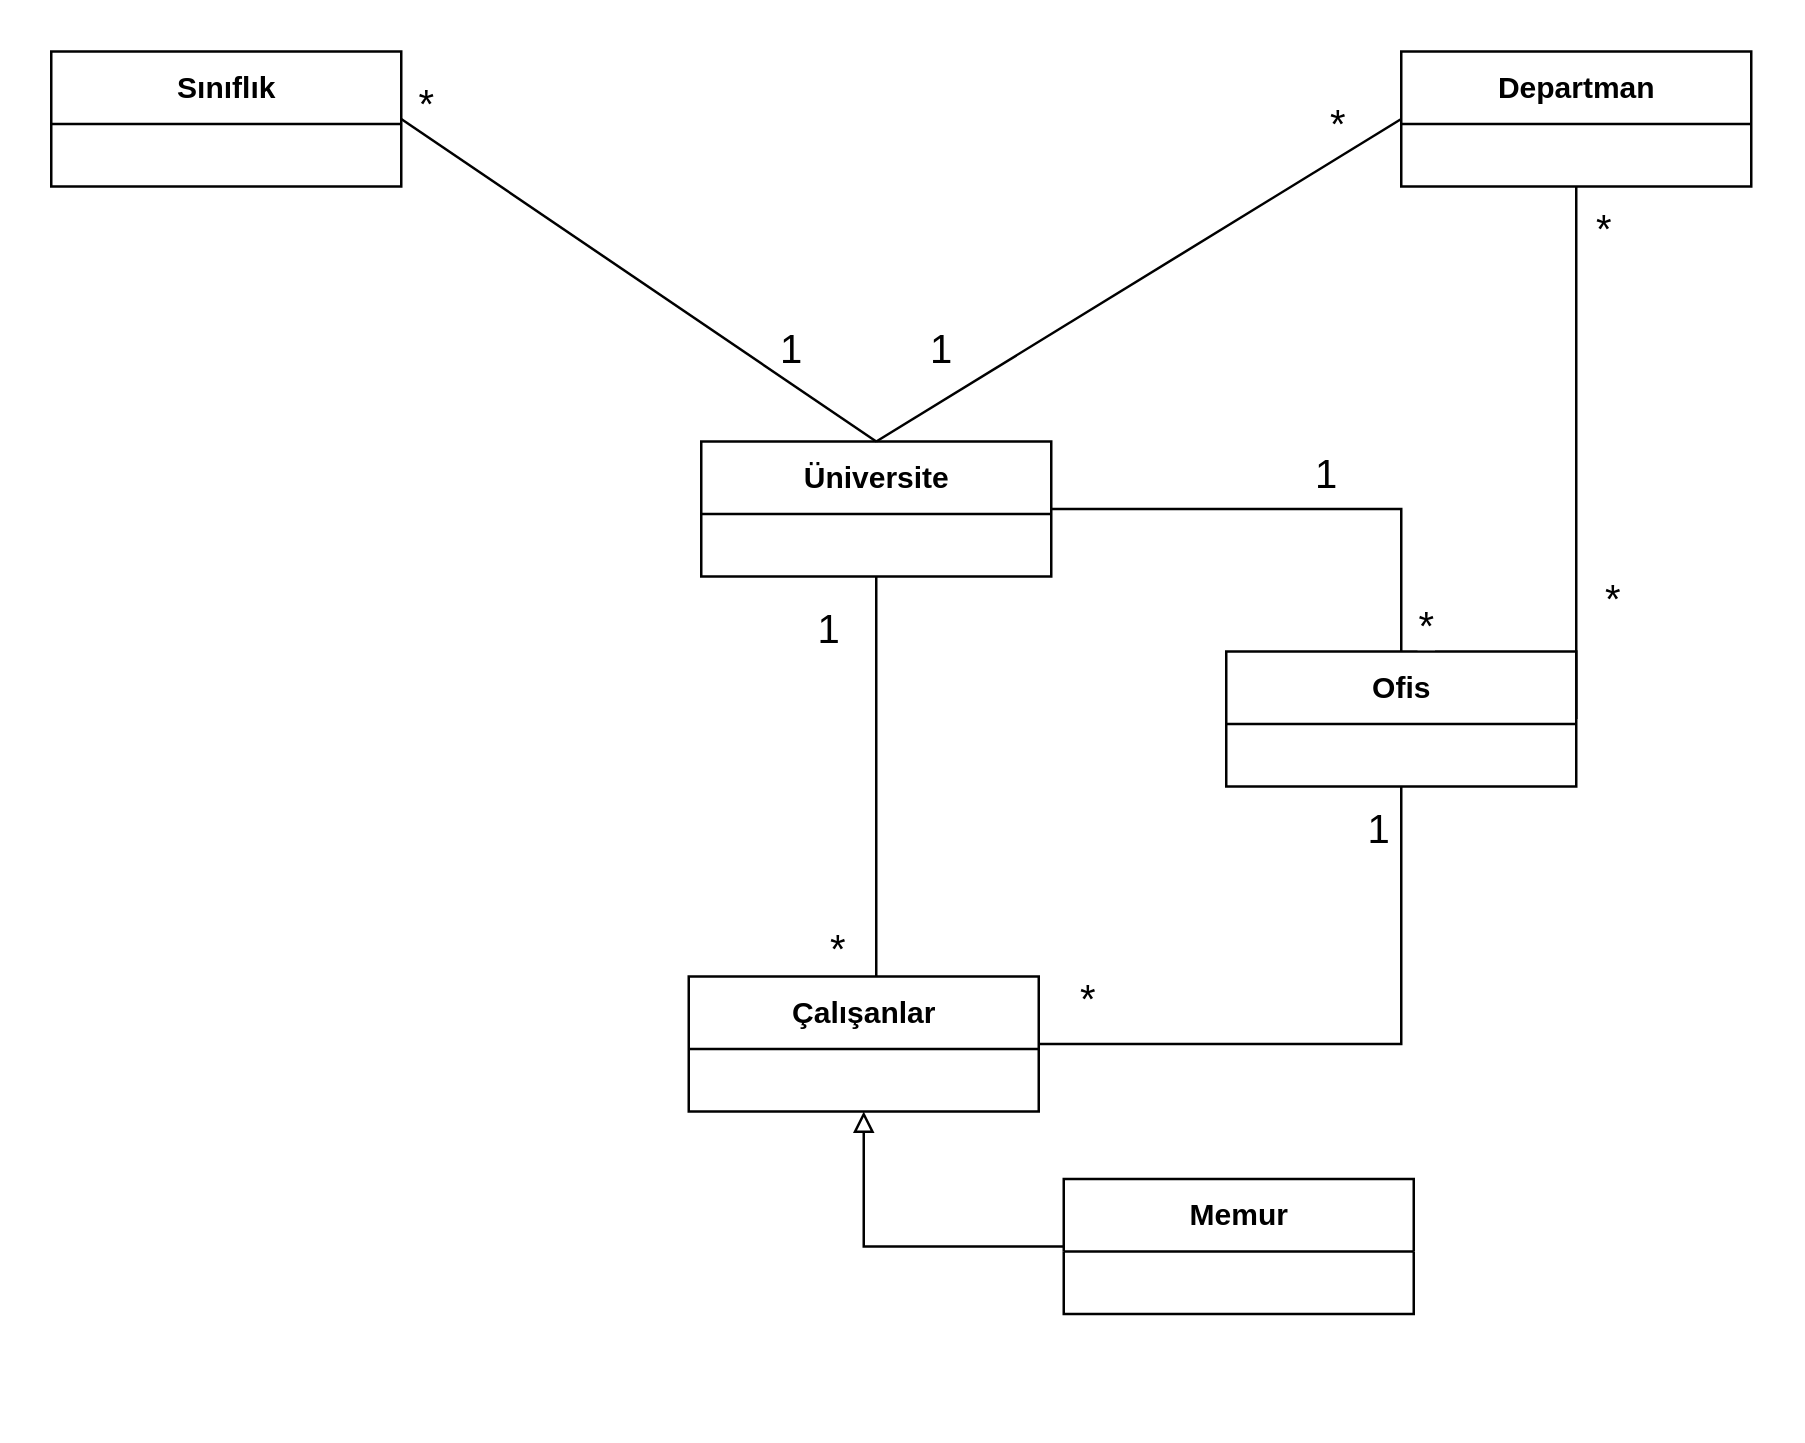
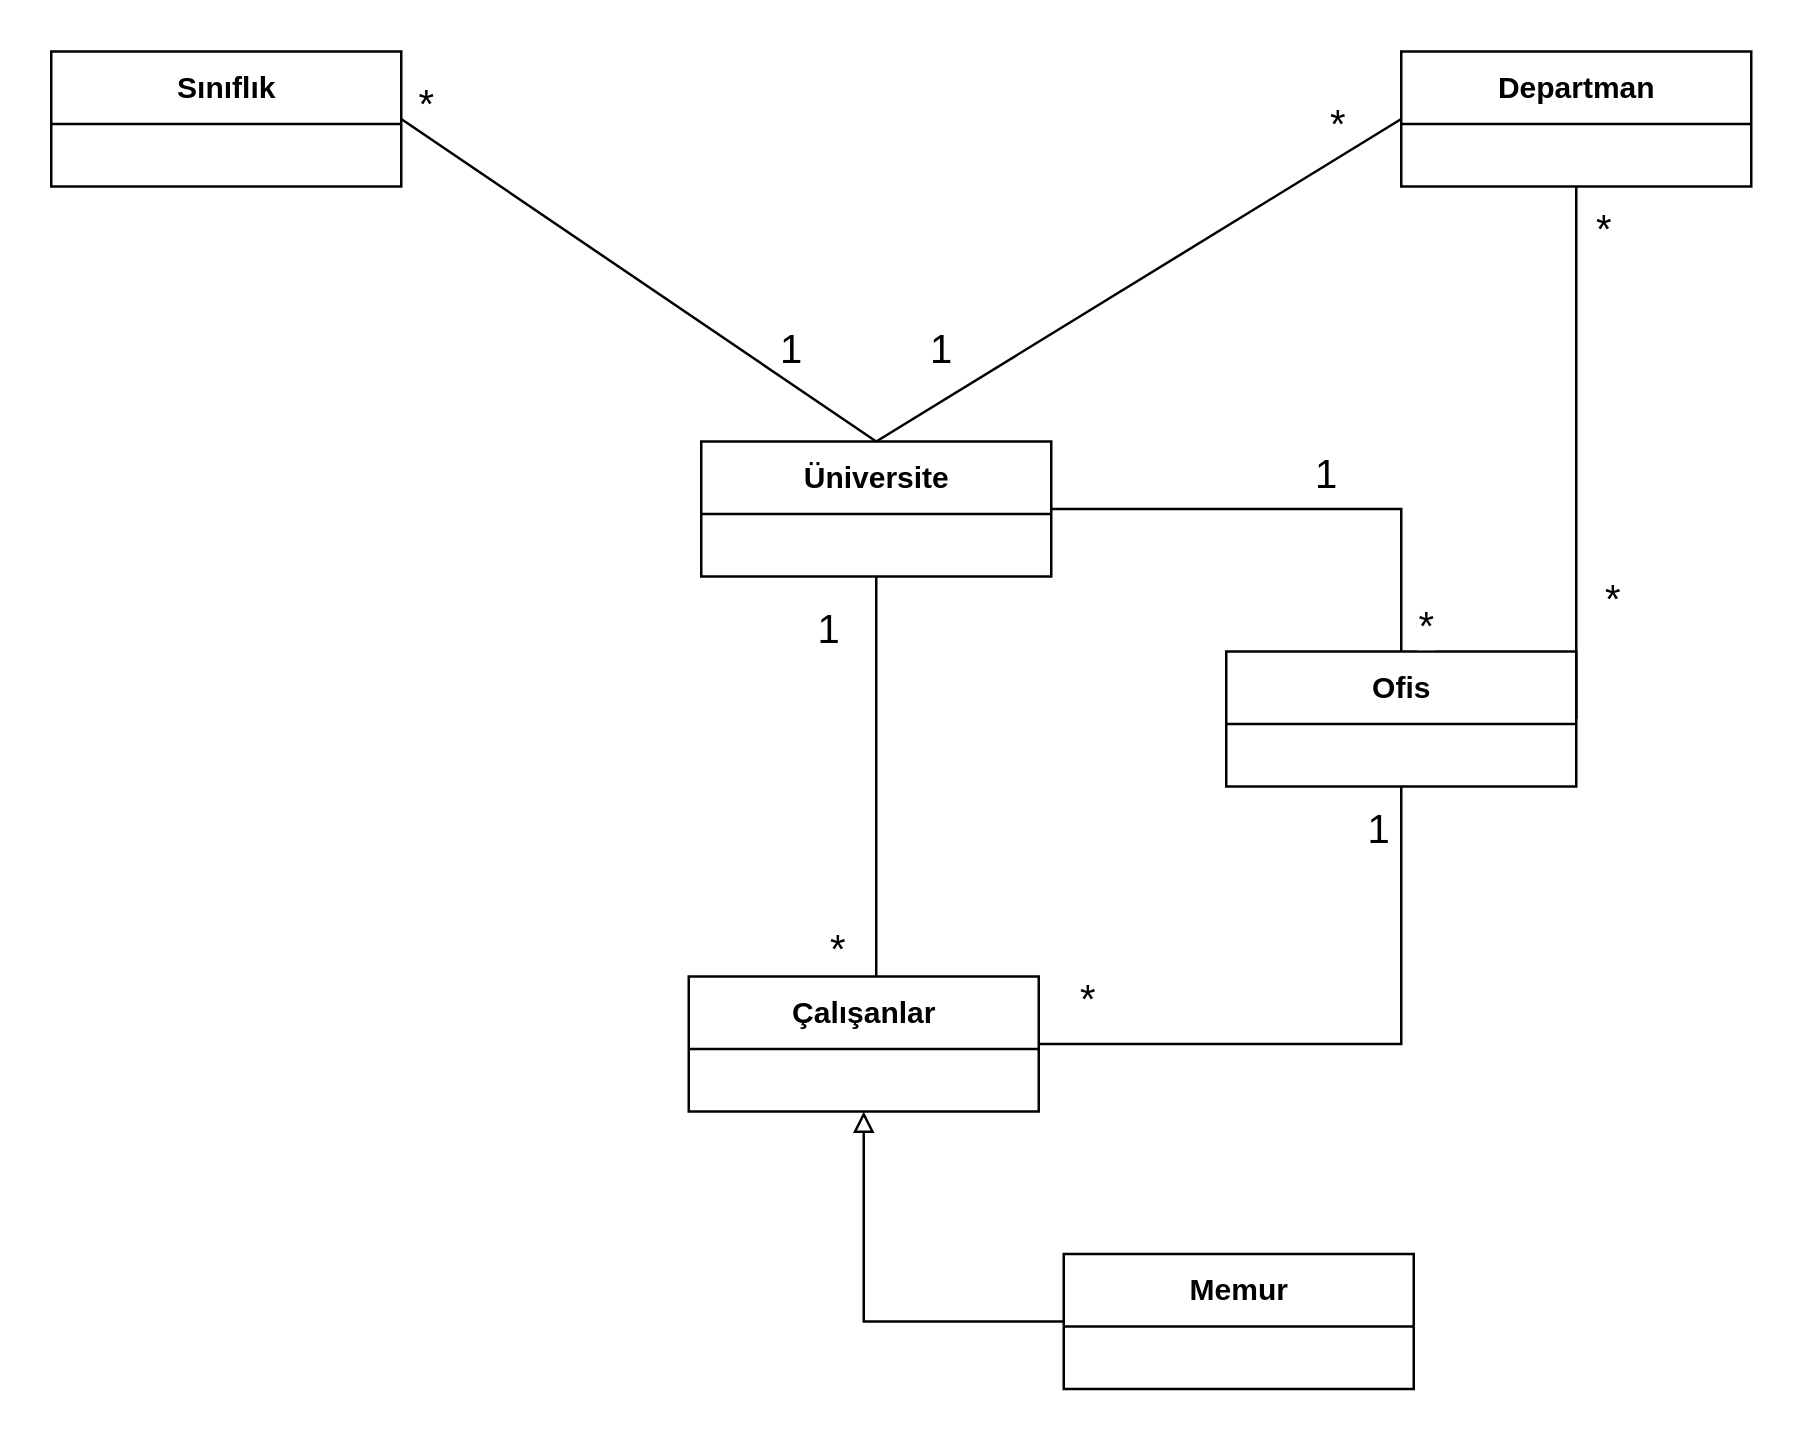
  <mxCell id="0" />
  <mxCell id="1" parent="0" />
  <mxCell id="2" value="Üniversite" style="swimlane;fontStyle=1;align=center;verticalAlign=middle;childLayout=stackLayout;horizontal=1;startSize=29;horizontalStack=0;resizeParent=1;resizeParentMax=0;resizeLast=0;collapsible=0;marginBottom=0;html=1;" vertex="1" parent="1"><mxGeometry x="280" y="176" width="140" height="54" as="geometry" /></mxCell>
  <mxCell id="3" value="Çalışanlar" style="swimlane;fontStyle=1;align=center;verticalAlign=middle;childLayout=stackLayout;horizontal=1;startSize=29;horizontalStack=0;resizeParent=1;resizeParentMax=0;resizeLast=0;collapsible=0;marginBottom=0;html=1;" vertex="1" parent="1"><mxGeometry x="275" y="390" width="140" height="54" as="geometry" /></mxCell>
  <mxCell id="4" value="Sınıflık" style="swimlane;fontStyle=1;align=center;verticalAlign=middle;childLayout=stackLayout;horizontal=1;startSize=29;horizontalStack=0;resizeParent=1;resizeParentMax=0;resizeLast=0;collapsible=0;marginBottom=0;html=1;" vertex="1" parent="1"><mxGeometry x="20" y="20" width="140" height="54" as="geometry" /></mxCell>
  <mxCell id="5" value="Departman" style="swimlane;fontStyle=1;align=center;verticalAlign=middle;childLayout=stackLayout;horizontal=1;startSize=29;horizontalStack=0;resizeParent=1;resizeParentMax=0;resizeLast=0;collapsible=0;marginBottom=0;html=1;" vertex="1" parent="1"><mxGeometry x="560" y="20" width="140" height="54" as="geometry" /></mxCell>
  <mxCell id="6" value="Ofis" style="swimlane;fontStyle=1;align=center;verticalAlign=middle;childLayout=stackLayout;horizontal=1;startSize=29;horizontalStack=0;resizeParent=1;resizeParentMax=0;resizeLast=0;collapsible=0;marginBottom=0;html=1;" vertex="1" parent="1"><mxGeometry x="490" y="260" width="140" height="54" as="geometry" /></mxCell>
  <mxCell id="7" value="" style="endArrow=none;html=1;rounded=0;endFill=0;entryX=0.5;entryY=1;entryDx=0;entryDy=0;exitX=1;exitY=0.5;exitDx=0;exitDy=0;" edge="1" parent="1" source="6" target="5"><mxGeometry relative="1" as="geometry"><mxPoint x="470" y="300" as="sourcePoint" /><mxPoint x="550" y="310" as="targetPoint" /></mxGeometry></mxCell>
  <mxCell id="8" value="*" style="edgeLabel;resizable=0;html=1;align=center;verticalAlign=middle;fontSize=16;" connectable="0" vertex="1" parent="7"><mxGeometry relative="1" as="geometry"><mxPoint x="10" y="-90" as="offset" /></mxGeometry></mxCell>
  <mxCell id="9" value="*" style="edgeLabel;resizable=0;html=1;align=left;verticalAlign=bottom;fontSize=16;" connectable="0" vertex="1" parent="7"><mxGeometry x="-1" relative="1" as="geometry"><mxPoint x="10" y="-37" as="offset" /></mxGeometry></mxCell>
  <mxCell id="10" value="" style="endArrow=none;html=1;rounded=0;endFill=0;exitX=1;exitY=0.5;exitDx=0;exitDy=0;entryX=0.5;entryY=0;entryDx=0;entryDy=0;" edge="1" parent="1" source="2" target="6"><mxGeometry relative="1" as="geometry"><mxPoint x="370" y="242.5" as="sourcePoint" /><mxPoint x="370" y="280" as="targetPoint" /><Array as="points"><mxPoint x="560" y="203" /></Array></mxGeometry></mxCell>
  <mxCell id="11" value="1" style="edgeLabel;resizable=0;html=1;align=center;verticalAlign=middle;fontSize=16;" connectable="0" vertex="1" parent="10"><mxGeometry relative="1" as="geometry"><mxPoint x="10" y="-15" as="offset" /></mxGeometry></mxCell>
  <mxCell id="12" value="1" style="edgeLabel;resizable=0;html=1;align=left;verticalAlign=bottom;fontSize=16;" connectable="0" vertex="1" parent="10"><mxGeometry x="-1" relative="1" as="geometry"><mxPoint x="-50" y="-53" as="offset" /></mxGeometry></mxCell>
  <mxCell id="13" value="" style="endArrow=none;html=1;rounded=0;endFill=0;entryX=1;entryY=0.5;entryDx=0;entryDy=0;exitX=0.5;exitY=0;exitDx=0;exitDy=0;" edge="1" parent="1" source="2" target="4"><mxGeometry relative="1" as="geometry"><mxPoint x="350" y="230" as="sourcePoint" /><mxPoint x="360" y="290" as="targetPoint" /><Array as="points" /></mxGeometry></mxCell>
  <mxCell id="14" value="*" style="edgeLabel;resizable=0;html=1;align=center;verticalAlign=middle;fontSize=16;" connectable="0" vertex="1" parent="13"><mxGeometry relative="1" as="geometry"><mxPoint x="-85" y="-71" as="offset" /></mxGeometry></mxCell>
  <mxCell id="15" value="*" style="edgeLabel;resizable=0;html=1;align=left;verticalAlign=bottom;fontSize=16;" connectable="0" vertex="1" parent="13"><mxGeometry x="-1" relative="1" as="geometry"><mxPoint x="180" y="-116" as="offset" /></mxGeometry></mxCell>
  <mxCell id="16" value="" style="endArrow=none;html=1;rounded=0;endFill=0;exitX=0.5;exitY=1;exitDx=0;exitDy=0;entryX=1;entryY=0.5;entryDx=0;entryDy=0;" edge="1" parent="1" source="6" target="3"><mxGeometry relative="1" as="geometry"><mxPoint x="260" y="387" as="sourcePoint" /><mxPoint x="350" y="390" as="targetPoint" /><Array as="points"><mxPoint x="560" y="417" /></Array></mxGeometry></mxCell>
  <mxCell id="17" value="1" style="edgeLabel;resizable=0;html=1;align=center;verticalAlign=middle;fontSize=16;" connectable="0" vertex="1" parent="16"><mxGeometry relative="1" as="geometry"><mxPoint x="11" y="-87" as="offset" /></mxGeometry></mxCell>
  <mxCell id="18" value="*" style="edgeLabel;resizable=0;html=1;align=left;verticalAlign=bottom;fontSize=16;" connectable="0" vertex="1" parent="16"><mxGeometry x="-1" relative="1" as="geometry"><mxPoint x="-230" y="76" as="offset" /></mxGeometry></mxCell>
- <mxCell id="19" value="Memur" style="swimlane;fontStyle=1;align=center;verticalAlign=middle;childLayout=stackLayout;horizontal=1;startSize=29;horizontalStack=0;resizeParent=1;resizeParentMax=0;resizeLast=0;collapsible=0;marginBottom=0;html=1;" vertex="1" parent="1"><mxGeometry x="425" y="471" width="140" height="54" as="geometry" /></mxCell>
+ <mxCell id="19" value="Memur" style="swimlane;fontStyle=1;align=center;verticalAlign=middle;childLayout=stackLayout;horizontal=1;startSize=29;horizontalStack=0;resizeParent=1;resizeParentMax=0;resizeLast=0;collapsible=0;marginBottom=0;html=1;" vertex="1" parent="1"><mxGeometry x="425" y="501" width="140" height="54" as="geometry" /></mxCell>
  <mxCell id="20" value="" style="edgeStyle=orthogonalEdgeStyle;rounded=0;orthogonalLoop=1;jettySize=auto;html=1;endArrow=block;endFill=0;exitX=0;exitY=0.5;exitDx=0;exitDy=0;entryX=0.5;entryY=1;entryDx=0;entryDy=0;" edge="1" parent="1" source="19" target="3"><mxGeometry relative="1" as="geometry"><mxPoint x="285" y="538" as="sourcePoint" /><mxPoint x="355" y="454" as="targetPoint" /></mxGeometry></mxCell>
  <mxCell id="21" value="" style="endArrow=none;html=1;rounded=0;endFill=0;exitX=0.5;exitY=0;exitDx=0;exitDy=0;entryX=0;entryY=0.5;entryDx=0;entryDy=0;" edge="1" parent="1" source="2" target="5"><mxGeometry relative="1" as="geometry"><mxPoint x="350" y="230" as="sourcePoint" /><mxPoint x="560" y="310" as="targetPoint" /></mxGeometry></mxCell>
  <mxCell id="22" value="*" style="edgeLabel;resizable=0;html=1;align=center;verticalAlign=middle;fontSize=16;" connectable="0" vertex="1" parent="21"><mxGeometry relative="1" as="geometry"><mxPoint x="115" y="138" as="offset" /></mxGeometry></mxCell>
  <mxCell id="23" value="1" style="edgeLabel;resizable=0;html=1;align=left;verticalAlign=bottom;fontSize=16;" connectable="0" vertex="1" parent="21"><mxGeometry x="-1" relative="1" as="geometry"><mxPoint x="-40" y="-26" as="offset" /></mxGeometry></mxCell>
  <mxCell id="24" value="" style="endArrow=none;html=1;rounded=0;endFill=0;exitX=0.5;exitY=1;exitDx=0;exitDy=0;" edge="1" parent="1" source="2"><mxGeometry relative="1" as="geometry"><mxPoint x="360" y="344" as="sourcePoint" /><mxPoint x="350" y="390" as="targetPoint" /><Array as="points" /></mxGeometry></mxCell>
  <mxCell id="25" value="1" style="edgeLabel;resizable=0;html=1;align=center;verticalAlign=middle;fontSize=16;" connectable="0" vertex="1" parent="24"><mxGeometry relative="1" as="geometry"><mxPoint x="-20" y="-60" as="offset" /></mxGeometry></mxCell>
  <mxCell id="26" value="*" style="edgeLabel;resizable=0;html=1;align=left;verticalAlign=bottom;fontSize=16;" connectable="0" vertex="1" parent="24"><mxGeometry x="-1" relative="1" as="geometry"><mxPoint x="80" y="180" as="offset" /></mxGeometry></mxCell>
